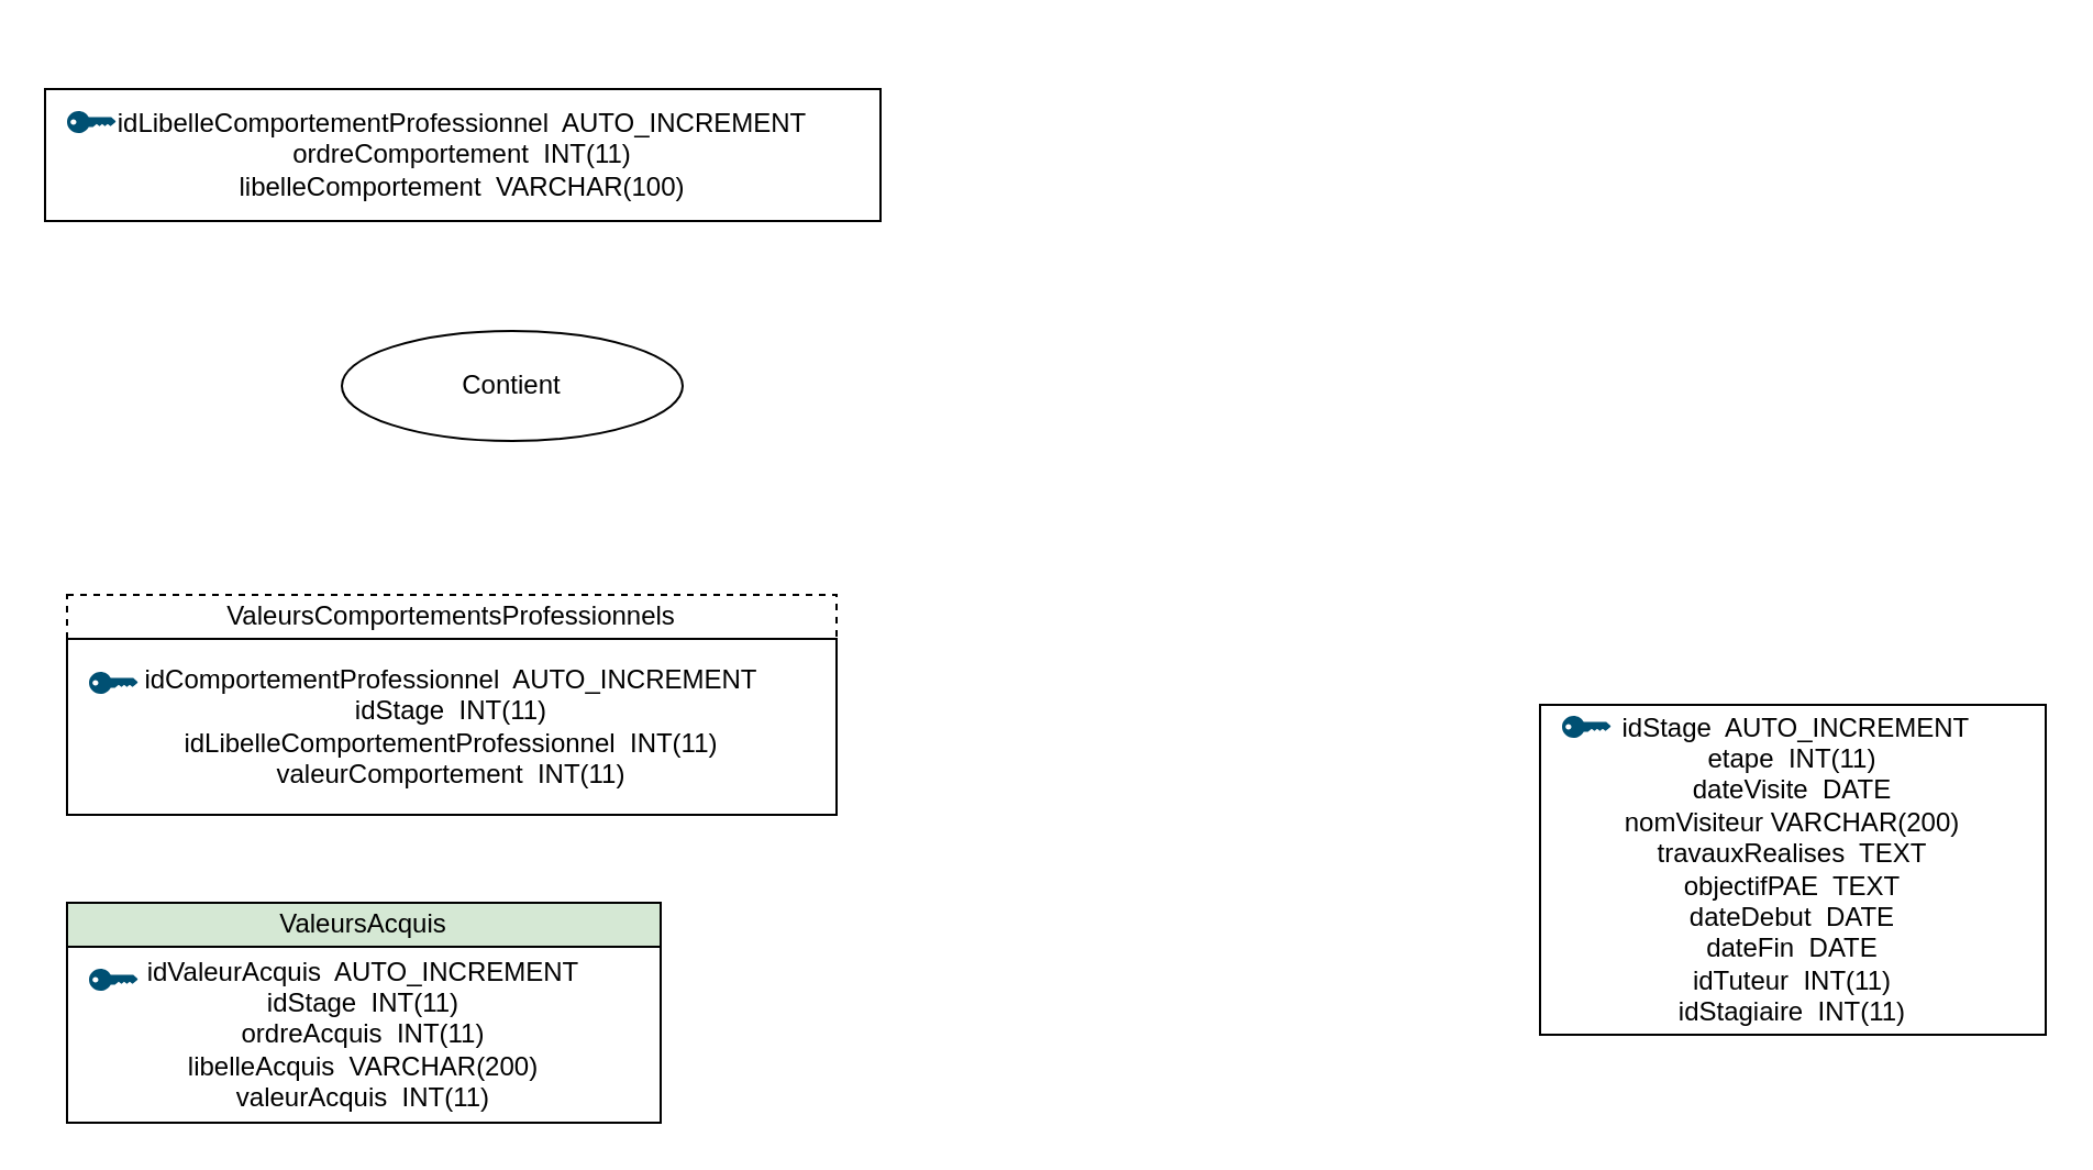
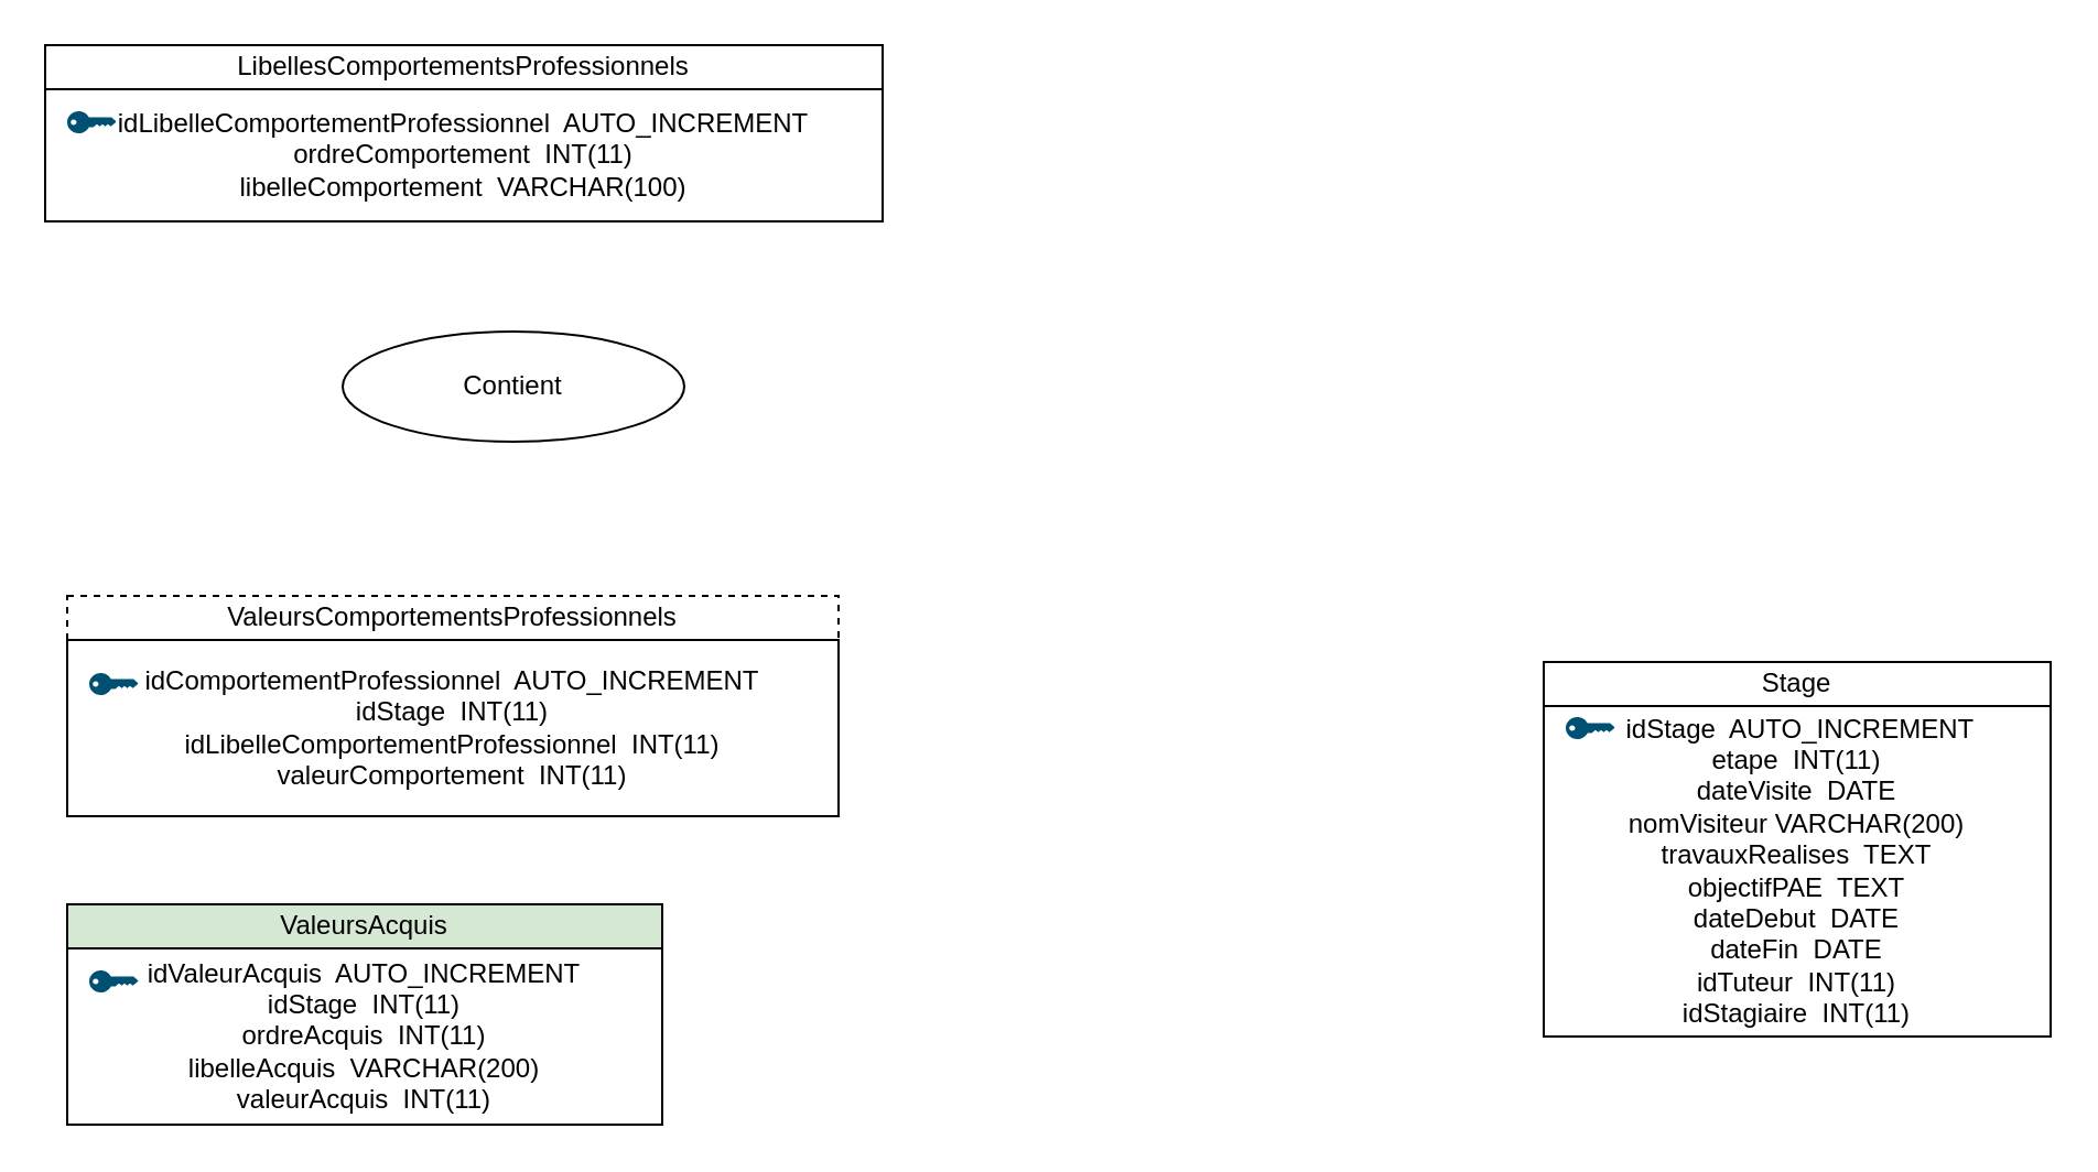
  <mxCell id="0" />
  <mxCell id="1" parent="0" />
  <mxCell id="2" value="idLibelleComportementProfessionnel&amp;nbsp; AUTO_INCREMENT&lt;br&gt;ordreComportement&amp;nbsp; INT(11)&lt;br&gt;libelleComportement&amp;nbsp; VARCHAR(100)" style="whiteSpace=wrap;html=1;" vertex="1" parent="1"><mxGeometry x="20" y="40" width="380" height="60" as="geometry" /></mxCell>
  <mxCell id="3" value="idValeurAcquis&amp;nbsp; AUTO_INCREMENT&lt;br&gt;idStage&amp;nbsp; INT(11)&lt;br&gt;ordreAcquis&amp;nbsp; INT(11)&lt;br&gt;libelleAcquis&amp;nbsp; VARCHAR(200)&lt;br&gt;valeurAcquis&amp;nbsp; INT(11)&lt;br&gt;" style="rounded=0;whiteSpace=wrap;html=1;" vertex="1" parent="1"><mxGeometry x="30" y="430" width="270" height="80" as="geometry" /></mxCell>
  <mxCell id="4" value="" style="points=[[0,0.5,0],[0.24,0,0],[0.5,0.28,0],[0.995,0.475,0],[0.5,0.72,0],[0.24,1,0]];verticalLabelPosition=bottom;html=1;verticalAlign=top;aspect=fixed;align=center;pointerEvents=1;shape=mxgraph.cisco19.key;fillColor=#005073;strokeColor=none;" vertex="1" parent="1"><mxGeometry x="40" y="440" width="22.22" height="10" as="geometry" /></mxCell>
+ <mxCell id="5" value="Stage" style="rounded=0;whiteSpace=wrap;html=1;" vertex="1" parent="1"><mxGeometry x="700" y="300" width="230" height="20" as="geometry" /></mxCell>
  <mxCell id="6" value="&amp;nbsp;idStage&amp;nbsp; AUTO_INCREMENT&lt;br&gt;etape&amp;nbsp; INT(11)&lt;br&gt;dateVisite&amp;nbsp; DATE&lt;br&gt;nomVisiteur VARCHAR(200)&lt;br&gt;travauxRealises&amp;nbsp; TEXT&lt;br&gt;objectifPAE&amp;nbsp; TEXT&lt;br&gt;dateDebut&amp;nbsp; DATE&lt;br&gt;dateFin&amp;nbsp; DATE&lt;br&gt;idTuteur&amp;nbsp; INT(11)&lt;br&gt;idStagiaire&amp;nbsp; INT(11)" style="rounded=0;whiteSpace=wrap;html=1;" vertex="1" parent="1"><mxGeometry x="700" y="320" width="230" height="150" as="geometry" /></mxCell>
  <mxCell id="7" value="ValeursAcquis" style="rounded=0;whiteSpace=wrap;html=1;fillColor=#d5e8d4;" vertex="1" parent="1"><mxGeometry x="30" y="410" width="270" height="20" as="geometry" /></mxCell>
  <mxCell id="8" value="" style="points=[[0,0.5,0],[0.24,0,0],[0.5,0.28,0],[0.995,0.475,0],[0.5,0.72,0],[0.24,1,0]];verticalLabelPosition=bottom;html=1;verticalAlign=top;aspect=fixed;align=center;pointerEvents=1;shape=mxgraph.cisco19.key;fillColor=#005073;strokeColor=none;" vertex="1" parent="1"><mxGeometry x="30" y="50" width="22.22" height="10" as="geometry" /></mxCell>
  <mxCell id="9" value="ValeursComportementsProfessionnels" style="rounded=0;whiteSpace=wrap;html=1;dashed=1;" vertex="1" parent="1"><mxGeometry x="30" y="270" width="350" height="20" as="geometry" /></mxCell>
  <mxCell id="10" value="idComportementProfessionnel&amp;nbsp; AUTO_INCREMENT&lt;br&gt;idStage&amp;nbsp; INT(11)&lt;br&gt;idLibelleComportementProfessionnel&amp;nbsp; INT(11)&lt;br&gt;valeurComportement&amp;nbsp; INT(11)" style="whiteSpace=wrap;html=1;" vertex="1" parent="1"><mxGeometry x="30" y="290" width="350" height="80" as="geometry" /></mxCell>
+ <mxCell id="11" value="LibellesComportementsProfessionnels" style="whiteSpace=wrap;html=1;" vertex="1" parent="1"><mxGeometry x="20" y="20" width="380" height="20" as="geometry" /></mxCell>
  <mxCell id="12" value="" style="points=[[0,0.5,0],[0.24,0,0],[0.5,0.28,0],[0.995,0.475,0],[0.5,0.72,0],[0.24,1,0]];verticalLabelPosition=bottom;html=1;verticalAlign=top;aspect=fixed;align=center;pointerEvents=1;shape=mxgraph.cisco19.key;fillColor=#005073;strokeColor=none;" vertex="1" parent="1"><mxGeometry x="40" y="305" width="22.22" height="10" as="geometry" /></mxCell>
  <mxCell id="13" value="" style="points=[[0,0.5,0],[0.24,0,0],[0.5,0.28,0],[0.995,0.475,0],[0.5,0.72,0],[0.24,1,0]];verticalLabelPosition=bottom;html=1;verticalAlign=top;aspect=fixed;align=center;pointerEvents=1;shape=mxgraph.cisco19.key;fillColor=#005073;strokeColor=none;" vertex="1" parent="1"><mxGeometry x="710" y="325" width="22.22" height="10" as="geometry" /></mxCell>
  <mxCell id="14" value="Contient" style="ellipse;whiteSpace=wrap;html=1;" vertex="1" parent="1"><mxGeometry x="155" y="150" width="155" height="50" as="geometry" /></mxCell>
